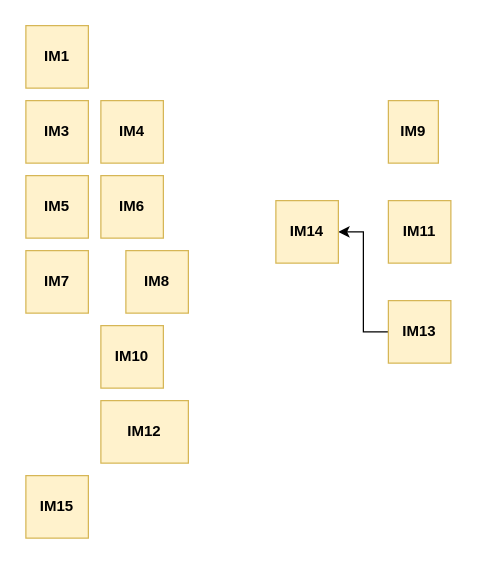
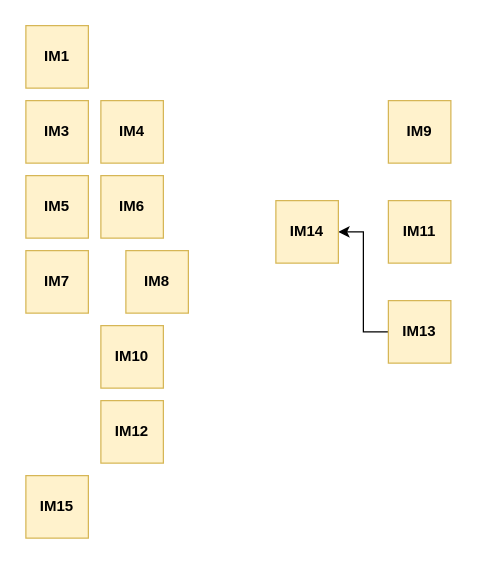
  <mxCell id="0" />
  <mxCell id="1" parent="0" />
  <mxCell id="2" value="IM1" style="rounded=0;whiteSpace=wrap;html=1;fontStyle=1;fillColor=#fff2cc;strokeColor=#d6b656;" parent="1" vertex="1"><mxGeometry x="20" y="20" width="50" height="50" as="geometry" /></mxCell>
  <mxCell id="3" value="IM5" style="rounded=0;whiteSpace=wrap;html=1;fontStyle=1;fillColor=#fff2cc;strokeColor=#d6b656;" parent="1" vertex="1"><mxGeometry x="20" y="140" width="50" height="50" as="geometry" /></mxCell>
  <mxCell id="4" value="IM8" style="rounded=0;whiteSpace=wrap;html=1;fontStyle=1;fillColor=#fff2cc;strokeColor=#d6b656;" parent="1" vertex="1"><mxGeometry x="100" y="200" width="50" height="50" as="geometry" /></mxCell>
  <mxCell id="5" style="edgeStyle=orthogonalEdgeStyle;rounded=0;jumpStyle=arc;orthogonalLoop=1;jettySize=auto;html=1;exitX=0;exitY=0.5;exitDx=0;exitDy=0;entryX=1;entryY=0.5;entryDx=0;entryDy=0;" edge="1" parent="1" source="6" target="16"><mxGeometry relative="1" as="geometry" /></mxCell>
  <mxCell id="6" value="IM13" style="rounded=0;whiteSpace=wrap;html=1;fontStyle=1;fillColor=#fff2cc;strokeColor=#d6b656;" parent="1" vertex="1"><mxGeometry x="310" y="240" width="50" height="50" as="geometry" /></mxCell>
- <mxCell id="7" value="IM9" style="rounded=0;whiteSpace=wrap;html=1;fontStyle=1;fillColor=#fff2cc;strokeColor=#d6b656;" parent="1" vertex="1"><mxGeometry x="310" y="80" width="40" height="50" as="geometry" /></mxCell>
+ <mxCell id="7" value="IM9" style="rounded=0;whiteSpace=wrap;html=1;fontStyle=1;fillColor=#fff2cc;strokeColor=#d6b656;" parent="1" vertex="1"><mxGeometry x="310" y="80" width="50" height="50" as="geometry" /></mxCell>
  <mxCell id="8" value="IM10" style="rounded=0;whiteSpace=wrap;html=1;fontStyle=1;fillColor=#fff2cc;strokeColor=#d6b656;" parent="1" vertex="1"><mxGeometry x="80" y="260" width="50" height="50" as="geometry" /></mxCell>
  <mxCell id="9" value="IM11" style="rounded=0;whiteSpace=wrap;html=1;fontStyle=1;fillColor=#fff2cc;strokeColor=#d6b656;" parent="1" vertex="1"><mxGeometry x="310" y="160" width="50" height="50" as="geometry" /></mxCell>
- <mxCell id="10" value="IM12" style="rounded=0;whiteSpace=wrap;html=1;fontStyle=1;fillColor=#fff2cc;strokeColor=#d6b656;" parent="1" vertex="1"><mxGeometry x="80" y="320" width="70" height="50" as="geometry" /></mxCell>
+ <mxCell id="10" value="IM12" style="rounded=0;whiteSpace=wrap;html=1;fontStyle=1;fillColor=#fff2cc;strokeColor=#d6b656;" parent="1" vertex="1"><mxGeometry x="80" y="320" width="50" height="50" as="geometry" /></mxCell>
  <mxCell id="11" value="IM6" style="rounded=0;whiteSpace=wrap;html=1;fontStyle=1;fillColor=#fff2cc;strokeColor=#d6b656;" parent="1" vertex="1"><mxGeometry x="80" y="140" width="50" height="50" as="geometry" /></mxCell>
  <mxCell id="12" value="IM7" style="rounded=0;whiteSpace=wrap;html=1;fontStyle=1;fillColor=#fff2cc;strokeColor=#d6b656;" parent="1" vertex="1"><mxGeometry x="20" y="200" width="50" height="50" as="geometry" /></mxCell>
  <mxCell id="13" value="IM4" style="rounded=0;whiteSpace=wrap;html=1;fontStyle=1;fillColor=#fff2cc;strokeColor=#d6b656;" parent="1" vertex="1"><mxGeometry x="80" y="80" width="50" height="50" as="geometry" /></mxCell>
  <mxCell id="14" value="IM3" style="rounded=0;whiteSpace=wrap;html=1;fontStyle=1;fillColor=#fff2cc;strokeColor=#d6b656;" parent="1" vertex="1"><mxGeometry x="20" y="80" width="50" height="50" as="geometry" /></mxCell>
  <mxCell id="15" value="IM15" style="rounded=0;whiteSpace=wrap;html=1;fontStyle=1;fillColor=#fff2cc;strokeColor=#d6b656;" parent="1" vertex="1"><mxGeometry x="20" y="380" width="50" height="50" as="geometry" /></mxCell>
  <mxCell id="16" value="IM14" style="rounded=0;whiteSpace=wrap;html=1;fontStyle=1;fillColor=#fff2cc;strokeColor=#d6b656;" parent="1" vertex="1"><mxGeometry x="220" y="160" width="50" height="50" as="geometry" /></mxCell>
